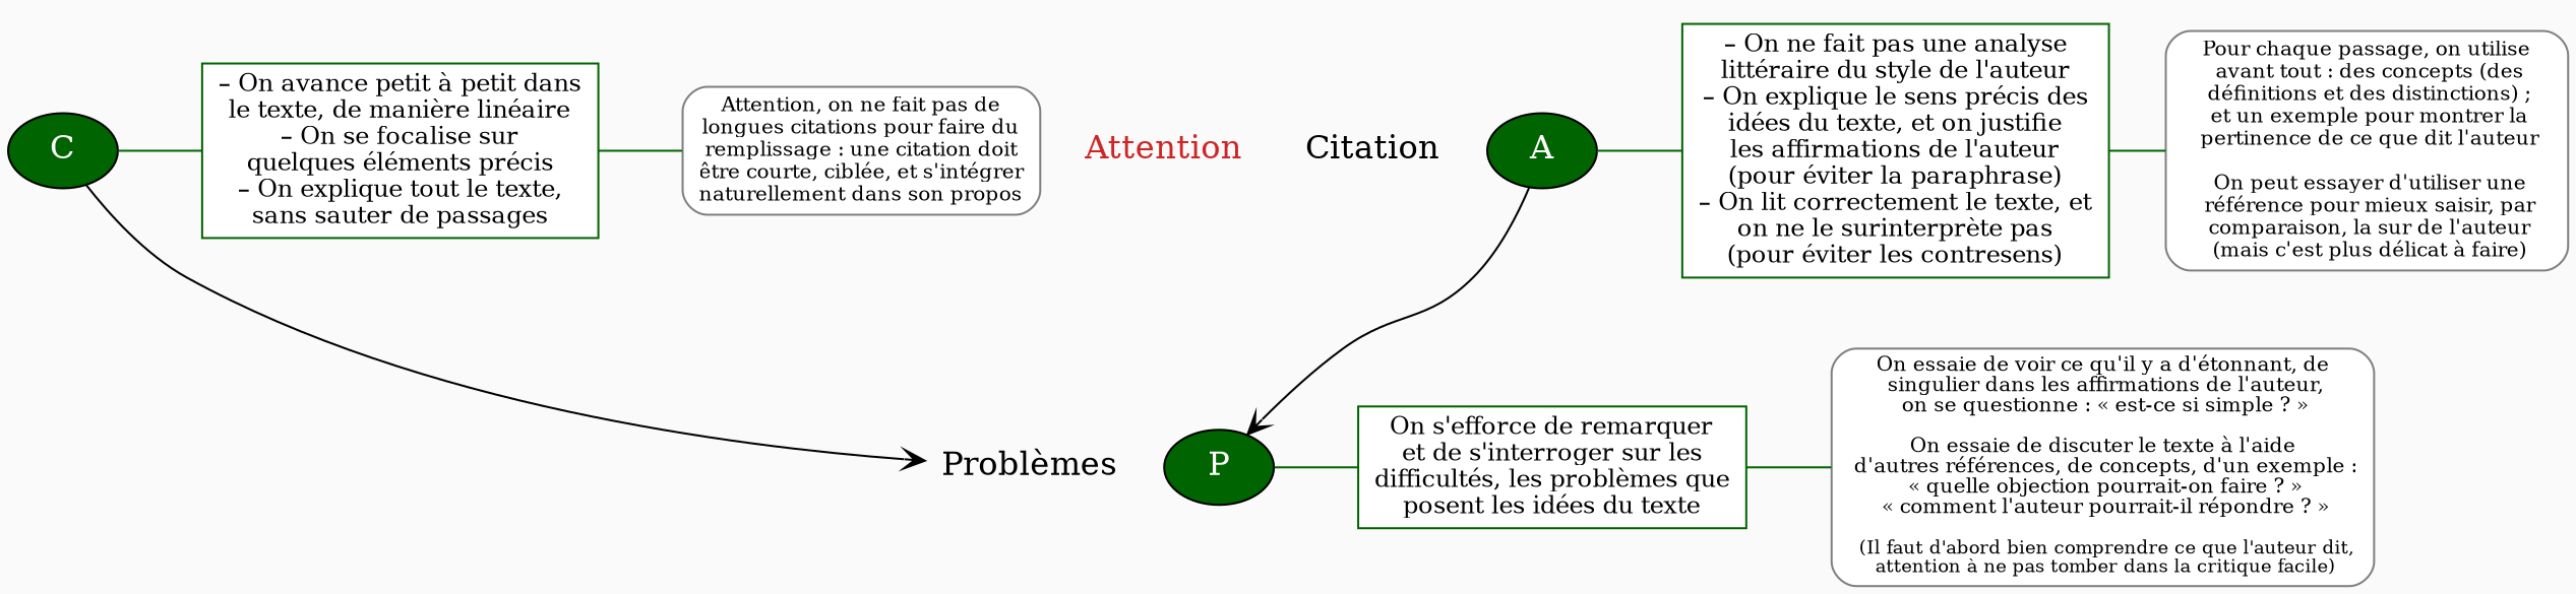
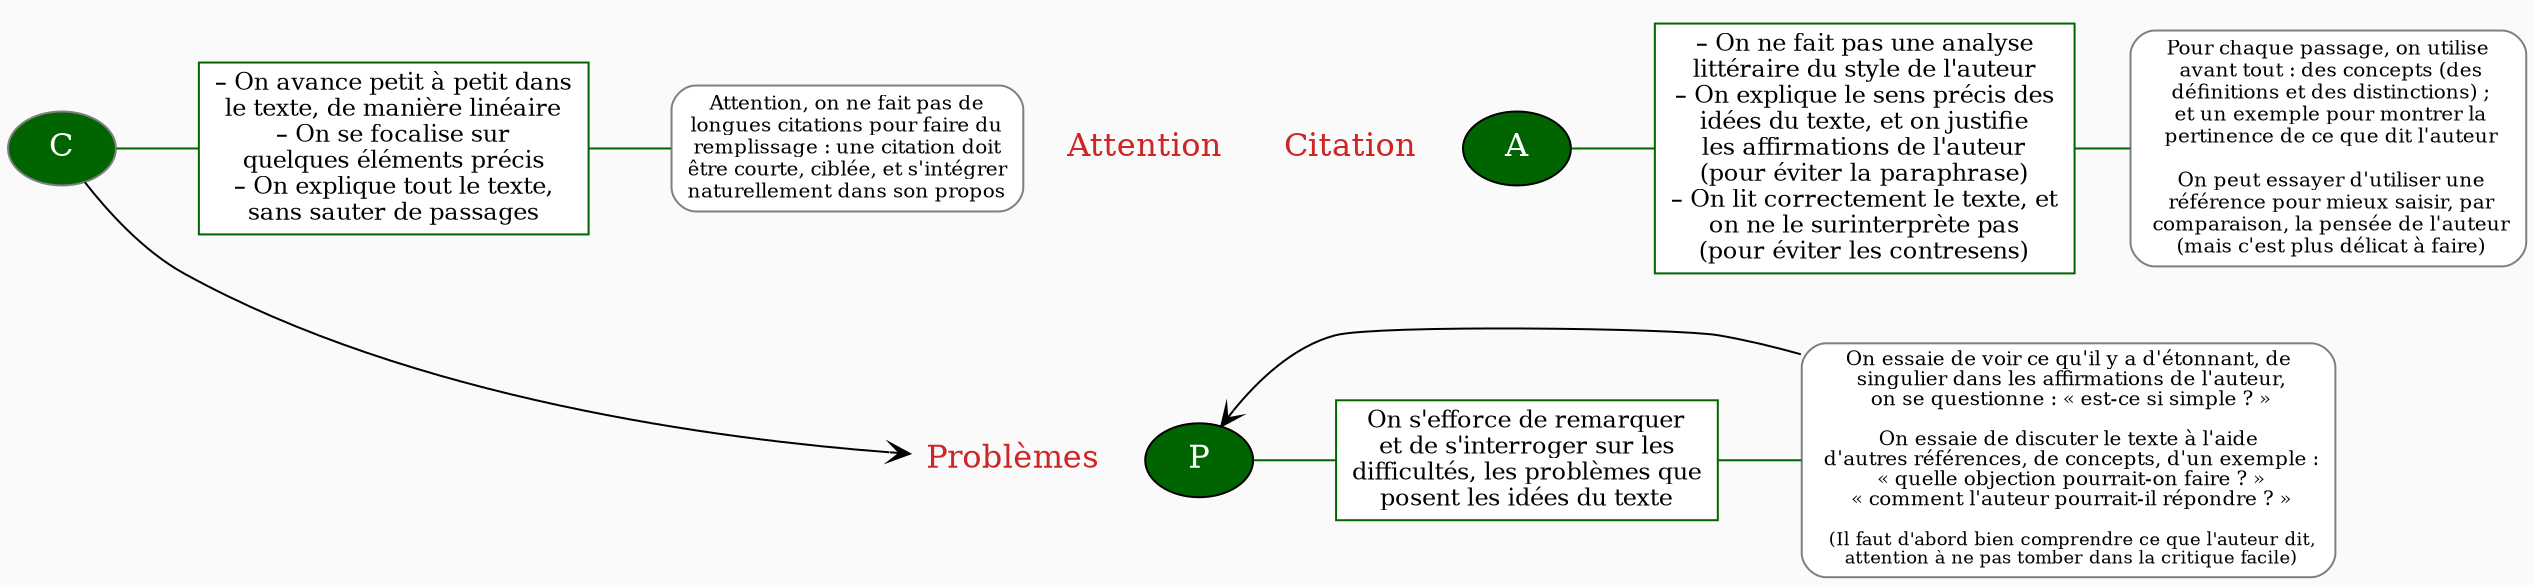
  digraph {
    bgcolor=grey98
    nodesep=0.2
    ranksep=0.1
    splines=true
    style=filled
    node [fillcolor=white fontcolor=black fontsize=16 style=filled color=grey50 shape=box]
    edge [arrowhead=none color=darkgreen minlen=3]
-   n1 [fillcolor=darkgreen fontcolor=white label=C color="" shape=""]
+   n1 [fillcolor=darkgreen fontcolor=white label=C shape=""]
    n2 [color=darkgreen fontsize=12 label="– On avance petit à petit dans\nle texte, de manière linéaire\n– On se focalise sur\nquelques éléments précis\n– On explique tout le texte,\nsans sauter de passages"]
    n3 [fillcolor=darkgreen fontcolor=white label=A color="" shape=""]
    n4 [color=darkgreen fontsize=12 label="– On ne fait pas une analyse\nlittéraire du style de l'auteur\n– On explique le sens précis des\nidées du texte, et on justifie\nles affirmations de l'auteur\n(pour éviter la paraphrase)\n– On lit correctement le texte, et\non ne le surinterprète pas\n(pour éviter les contresens)"]
    n5 [fillcolor=darkgreen fontcolor=white label=P color="" shape=""]
    n6 [color=darkgreen fontsize=12 label="On s'efforce de remarquer\net de s'interroger sur les\ndifficultés, les problèmes que\nposent les idées du texte"]
    n7 [fontsize=10 label="Attention, on ne fait pas de\nlongues citations pour faire du\nremplissage : une citation doit\nêtre courte, ciblée, et s'intégrer\nnaturellement dans son propos" style="filled, rounded"]
-   n8 [fontsize=10 label=<Pour chaque passage, on utilise<br/> avant tout : des concepts (des<br/> définitions et des distinctions) ;<br/> et un exemple pour montrer la<br/> pertinence de ce que dit l'auteur<br/> <font point-size="8"><br/></font> On peut essayer d'utiliser une<br/> référence pour mieux saisir, par<br/> comparaison, la sur de l'auteur<br/> (mais c'est plus délicat à faire)> style="filled, rounded"]
+   n8 [fontsize=10 label=<Pour chaque passage, on utilise<br/> avant tout : des concepts (des<br/> définitions et des distinctions) ;<br/> et un exemple pour montrer la<br/> pertinence de ce que dit l'auteur<br/> <font point-size="8"><br/></font> On peut essayer d'utiliser une<br/> référence pour mieux saisir, par<br/> comparaison, la pensée de l'auteur<br/> (mais c'est plus délicat à faire)> style="filled, rounded"]
    n9 [fontsize=10 label=<On essaie de voir ce qu'il y a d'étonnant, de<br/> singulier dans les affirmations de l'auteur,<br/> on se questionne : « est-ce si simple ? »<br/> <font point-size="8"><br/></font> On essaie de discuter le texte à l'aide <br/> d'autres références, de concepts, d'un exemple :<br/> « quelle objection pourrait-on faire ? »<br/> « comment l'auteur pourrait-il répondre ? »<br/> <font point-size="3"><br/></font> <font point-size="9.5">(Il faut d'abord bien comprendre ce que l'auteur dit,<br/> attention à ne pas tomber dans la critique facile)</font>> style="filled, rounded"]
-   n10 [fillcolor=grey98 label=Citation shape=plaintext style="filled, rounded"]
+   n10 [fillcolor=grey98 fontcolor=firebrick3 label=Citation shape=plaintext style="filled, rounded"]
    n11 [fillcolor=grey98 fontcolor=firebrick3 label=Attention shape=plaintext style="filled, rounded"]
-   n12 [fillcolor=grey98 label="Problèmes" shape=plaintext style="filled, rounded"]
+   n12 [fillcolor=grey98 fontcolor=firebrick3 label="Problèmes" shape=plaintext style="filled, rounded"]
    subgraph sub_1 {
      rank=same
      n1
      n2
    }
    subgraph sub_2 {
      rank=same
      n3
      n4
    }
    subgraph sub_3 {
      rank=same
      n1
      n10
    }
    subgraph sub_4 {
      rank=same
      n5
      n6
    }
    subgraph sub_5 {
      rank=same
      n2
      n7
    }
    subgraph sub_6 {
      rank=same
      n6
      n9
    }
    subgraph sub_7 {
      rank=same
      n4
      n8
    }
    subgraph sub_8 {
      rank=same
      n3
      n11
    }
    subgraph sub_9 {
      rank=same
      n5
      n12
    }
    n1 -> n2
    n1 -> n12 [arrowhead=vee minlen=4 color=""]
    n2 -> n7
    n3 -> n4
-   n3 -> n5 [arrowhead=vee minlen=4 color=""]
+   n9 -> n5 [arrowhead=vee minlen=4 color=""]
    n4 -> n8 [minlen=2]
    n5 -> n6
    n6 -> n9
    n10 -> n1 [minlen=1 style=invis weight=10 arrowhead=""]
    n11 -> n3 [minlen=1 style=invis weight=10 arrowhead=""]
    n12 -> n5 [minlen=1 style=invis weight=10 arrowhead=""]
  }
